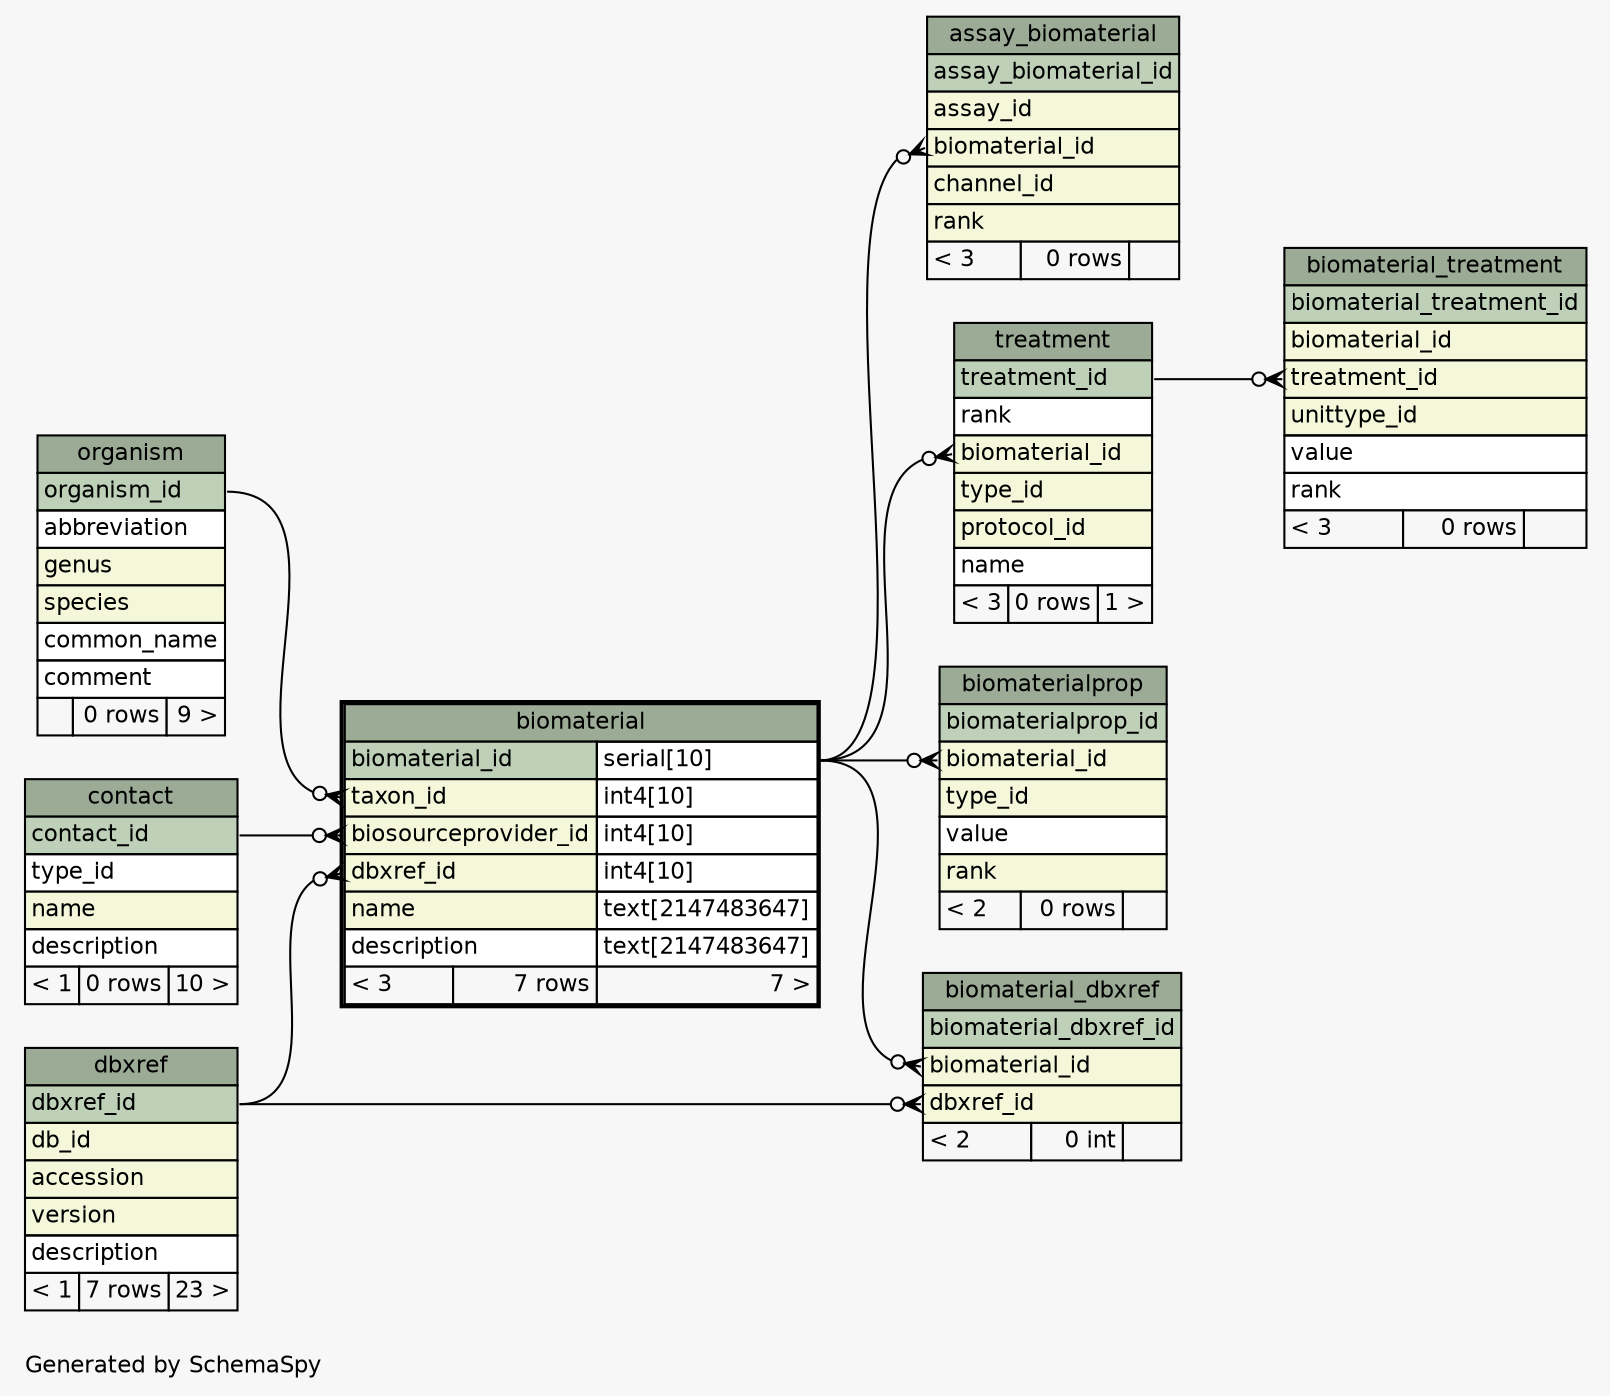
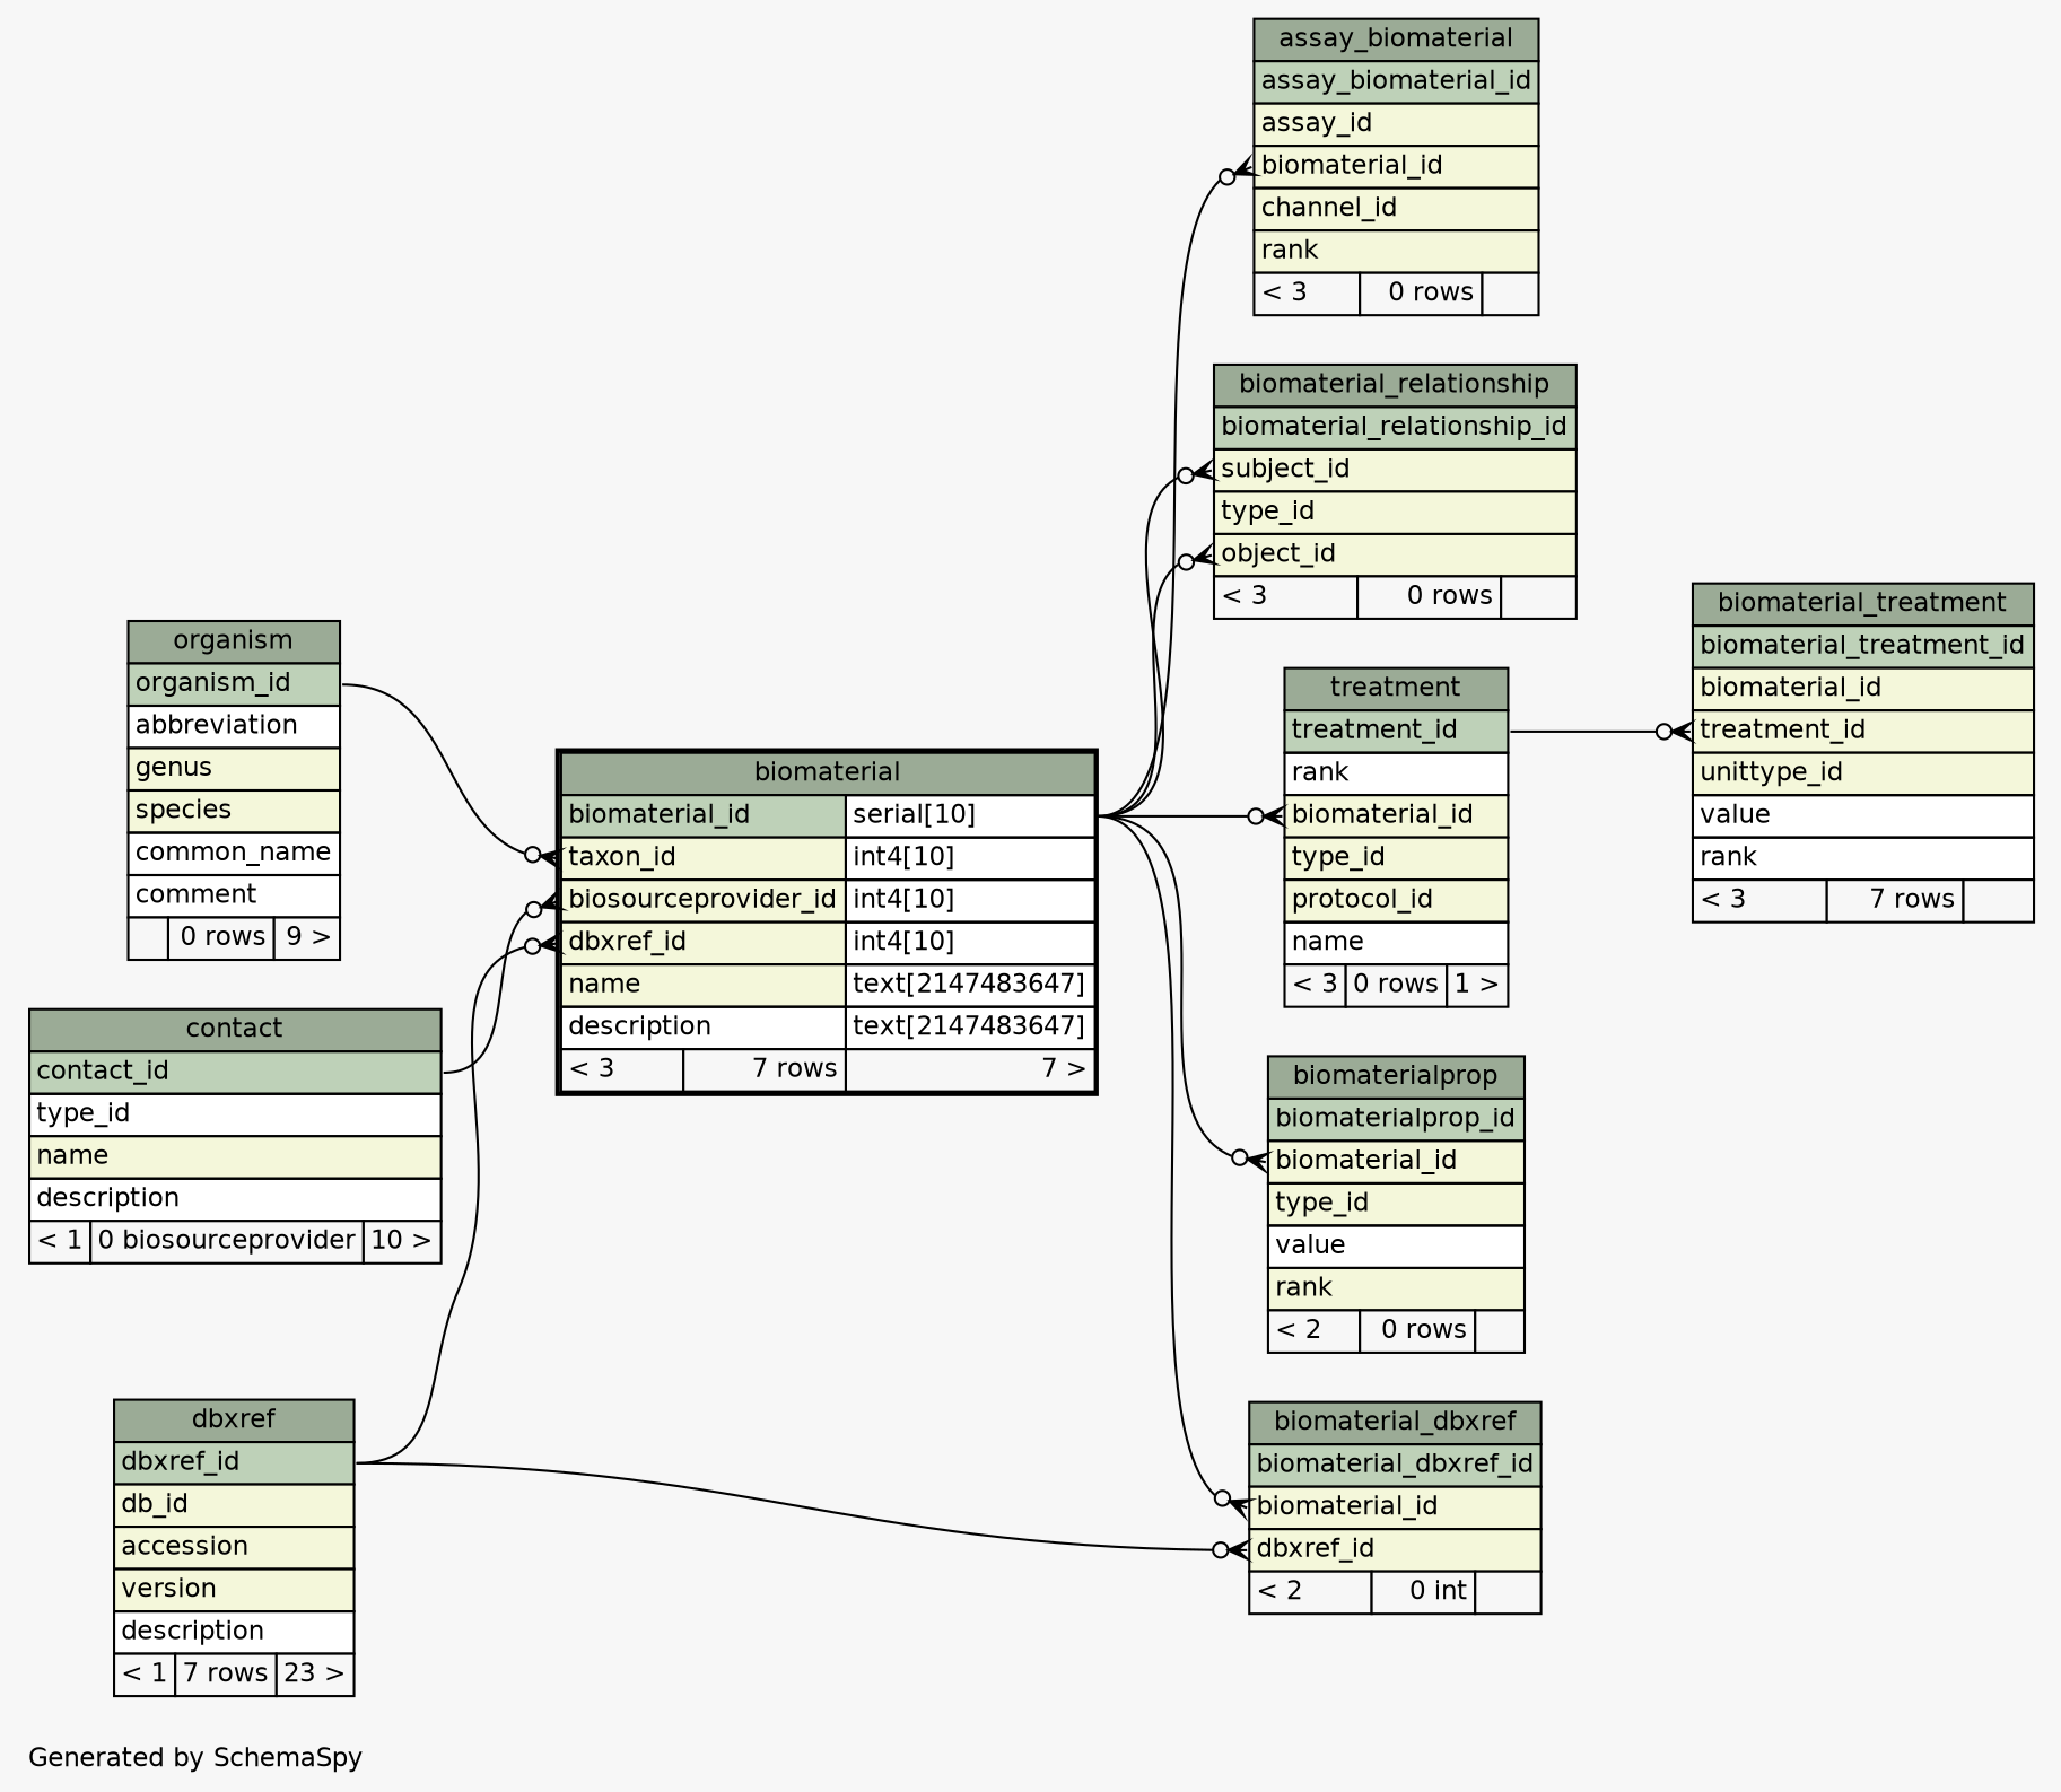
  digraph {
    bgcolor="#f7f7f7"
    fontname=Helvetica
    fontsize=11
    label="\nGenerated by SchemaSpy"
    labeljust=l
    nodesep=0.18
    rankdir=RL
    ranksep=0.46
    node [fontname=Helvetica fontsize=11 shape=plaintext]
    edge [arrowhead=none arrowsize=0.8 arrowtail=crowodot dir=back headport="biomaterial_id.type:e" tailport="biomaterial_id:w"]
    n1 [label=<     <TABLE BORDER="0" CELLBORDER="1" CELLSPACING="0" BGCOLOR="#ffffff">       <TR><TD COLSPAN="3" BGCOLOR="#9bab96" ALIGN="CENTER">assay_biomaterial</TD></TR>       <TR><TD PORT="assay_biomaterial_id" COLSPAN="3" BGCOLOR="#bed1b8" ALIGN="LEFT">assay_biomaterial_id</TD></TR>       <TR><TD PORT="assay_id" COLSPAN="3" BGCOLOR="#f4f7da" ALIGN="LEFT">assay_id</TD></TR>       <TR><TD PORT="biomaterial_id" COLSPAN="3" BGCOLOR="#f4f7da" ALIGN="LEFT">biomaterial_id</TD></TR>       <TR><TD PORT="channel_id" COLSPAN="3" BGCOLOR="#f4f7da" ALIGN="LEFT">channel_id</TD></TR>       <TR><TD PORT="rank" COLSPAN="3" BGCOLOR="#f4f7da" ALIGN="LEFT">rank</TD></TR>       <TR><TD ALIGN="LEFT" BGCOLOR="#f7f7f7">&lt; 3</TD><TD ALIGN="RIGHT" BGCOLOR="#f7f7f7">0 rows</TD><TD ALIGN="RIGHT" BGCOLOR="#f7f7f7">  </TD></TR>     </TABLE>>]
    n2 [label=<     <TABLE BORDER="2" CELLBORDER="1" CELLSPACING="0" BGCOLOR="#ffffff">       <TR><TD COLSPAN="3" BGCOLOR="#9bab96" ALIGN="CENTER">biomaterial</TD></TR>       <TR><TD PORT="biomaterial_id" COLSPAN="2" BGCOLOR="#bed1b8" ALIGN="LEFT">biomaterial_id</TD><TD PORT="biomaterial_id.type" ALIGN="LEFT">serial[10]</TD></TR>       <TR><TD PORT="taxon_id" COLSPAN="2" BGCOLOR="#f4f7da" ALIGN="LEFT">taxon_id</TD><TD PORT="taxon_id.type" ALIGN="LEFT">int4[10]</TD></TR>       <TR><TD PORT="biosourceprovider_id" COLSPAN="2" BGCOLOR="#f4f7da" ALIGN="LEFT">biosourceprovider_id</TD><TD PORT="biosourceprovider_id.type" ALIGN="LEFT">int4[10]</TD></TR>       <TR><TD PORT="dbxref_id" COLSPAN="2" BGCOLOR="#f4f7da" ALIGN="LEFT">dbxref_id</TD><TD PORT="dbxref_id.type" ALIGN="LEFT">int4[10]</TD></TR>       <TR><TD PORT="name" COLSPAN="2" BGCOLOR="#f4f7da" ALIGN="LEFT">name</TD><TD PORT="name.type" ALIGN="LEFT">text[2147483647]</TD></TR>       <TR><TD PORT="description" COLSPAN="2" ALIGN="LEFT">description</TD><TD PORT="description.type" ALIGN="LEFT">text[2147483647]</TD></TR>       <TR><TD ALIGN="LEFT" BGCOLOR="#f7f7f7">&lt; 3</TD><TD ALIGN="RIGHT" BGCOLOR="#f7f7f7">7 rows</TD><TD ALIGN="RIGHT" BGCOLOR="#f7f7f7">7 &gt;</TD></TR>     </TABLE>>]
-   n3 [label=<     <TABLE BORDER="0" CELLBORDER="1" CELLSPACING="0" BGCOLOR="#ffffff">       <TR><TD COLSPAN="3" BGCOLOR="#9bab96" ALIGN="CENTER">contact</TD></TR>       <TR><TD PORT="contact_id" COLSPAN="3" BGCOLOR="#bed1b8" ALIGN="LEFT">contact_id</TD></TR>       <TR><TD PORT="type_id" COLSPAN="3" ALIGN="LEFT">type_id</TD></TR>       <TR><TD PORT="name" COLSPAN="3" BGCOLOR="#f4f7da" ALIGN="LEFT">name</TD></TR>       <TR><TD PORT="description" COLSPAN="3" ALIGN="LEFT">description</TD></TR>       <TR><TD ALIGN="LEFT" BGCOLOR="#f7f7f7">&lt; 1</TD><TD ALIGN="RIGHT" BGCOLOR="#f7f7f7">0 rows</TD><TD ALIGN="RIGHT" BGCOLOR="#f7f7f7">10 &gt;</TD></TR>     </TABLE>>]
+   n3 [label=<     <TABLE BORDER="0" CELLBORDER="1" CELLSPACING="0" BGCOLOR="#ffffff">       <TR><TD COLSPAN="3" BGCOLOR="#9bab96" ALIGN="CENTER">contact</TD></TR>       <TR><TD PORT="contact_id" COLSPAN="3" BGCOLOR="#bed1b8" ALIGN="LEFT">contact_id</TD></TR>       <TR><TD PORT="type_id" COLSPAN="3" ALIGN="LEFT">type_id</TD></TR>       <TR><TD PORT="name" COLSPAN="3" BGCOLOR="#f4f7da" ALIGN="LEFT">name</TD></TR>       <TR><TD PORT="description" COLSPAN="3" ALIGN="LEFT">description</TD></TR>       <TR><TD ALIGN="LEFT" BGCOLOR="#f7f7f7">&lt; 1</TD><TD ALIGN="RIGHT" BGCOLOR="#f7f7f7">0 biosourceprovider</TD><TD ALIGN="RIGHT" BGCOLOR="#f7f7f7">10 &gt;</TD></TR>     </TABLE>>]
    n4 [label=<     <TABLE BORDER="0" CELLBORDER="1" CELLSPACING="0" BGCOLOR="#ffffff">       <TR><TD COLSPAN="3" BGCOLOR="#9bab96" ALIGN="CENTER">dbxref</TD></TR>       <TR><TD PORT="dbxref_id" COLSPAN="3" BGCOLOR="#bed1b8" ALIGN="LEFT">dbxref_id</TD></TR>       <TR><TD PORT="db_id" COLSPAN="3" BGCOLOR="#f4f7da" ALIGN="LEFT">db_id</TD></TR>       <TR><TD PORT="accession" COLSPAN="3" BGCOLOR="#f4f7da" ALIGN="LEFT">accession</TD></TR>       <TR><TD PORT="version" COLSPAN="3" BGCOLOR="#f4f7da" ALIGN="LEFT">version</TD></TR>       <TR><TD PORT="description" COLSPAN="3" ALIGN="LEFT">description</TD></TR>       <TR><TD ALIGN="LEFT" BGCOLOR="#f7f7f7">&lt; 1</TD><TD ALIGN="RIGHT" BGCOLOR="#f7f7f7">7 rows</TD><TD ALIGN="RIGHT" BGCOLOR="#f7f7f7">23 &gt;</TD></TR>     </TABLE>>]
    n5 [label=<     <TABLE BORDER="0" CELLBORDER="1" CELLSPACING="0" BGCOLOR="#ffffff">       <TR><TD COLSPAN="3" BGCOLOR="#9bab96" ALIGN="CENTER">organism</TD></TR>       <TR><TD PORT="organism_id" COLSPAN="3" BGCOLOR="#bed1b8" ALIGN="LEFT">organism_id</TD></TR>       <TR><TD PORT="abbreviation" COLSPAN="3" ALIGN="LEFT">abbreviation</TD></TR>       <TR><TD PORT="genus" COLSPAN="3" BGCOLOR="#f4f7da" ALIGN="LEFT">genus</TD></TR>       <TR><TD PORT="species" COLSPAN="3" BGCOLOR="#f4f7da" ALIGN="LEFT">species</TD></TR>       <TR><TD PORT="common_name" COLSPAN="3" ALIGN="LEFT">common_name</TD></TR>       <TR><TD PORT="comment" COLSPAN="3" ALIGN="LEFT">comment</TD></TR>       <TR><TD ALIGN="LEFT" BGCOLOR="#f7f7f7">  </TD><TD ALIGN="RIGHT" BGCOLOR="#f7f7f7">0 rows</TD><TD ALIGN="RIGHT" BGCOLOR="#f7f7f7">9 &gt;</TD></TR>     </TABLE>>]
    n6 [label=<     <TABLE BORDER="0" CELLBORDER="1" CELLSPACING="0" BGCOLOR="#ffffff">       <TR><TD COLSPAN="3" BGCOLOR="#9bab96" ALIGN="CENTER">biomaterial_dbxref</TD></TR>       <TR><TD PORT="biomaterial_dbxref_id" COLSPAN="3" BGCOLOR="#bed1b8" ALIGN="LEFT">biomaterial_dbxref_id</TD></TR>       <TR><TD PORT="biomaterial_id" COLSPAN="3" BGCOLOR="#f4f7da" ALIGN="LEFT">biomaterial_id</TD></TR>       <TR><TD PORT="dbxref_id" COLSPAN="3" BGCOLOR="#f4f7da" ALIGN="LEFT">dbxref_id</TD></TR>       <TR><TD ALIGN="LEFT" BGCOLOR="#f7f7f7">&lt; 2</TD><TD ALIGN="RIGHT" BGCOLOR="#f7f7f7">0 int</TD><TD ALIGN="RIGHT" BGCOLOR="#f7f7f7">  </TD></TR>     </TABLE>>]
-   n8 [label=<     <TABLE BORDER="0" CELLBORDER="1" CELLSPACING="0" BGCOLOR="#ffffff">       <TR><TD COLSPAN="3" BGCOLOR="#9bab96" ALIGN="CENTER">biomaterial_treatment</TD></TR>       <TR><TD PORT="biomaterial_treatment_id" COLSPAN="3" BGCOLOR="#bed1b8" ALIGN="LEFT">biomaterial_treatment_id</TD></TR>       <TR><TD PORT="biomaterial_id" COLSPAN="3" BGCOLOR="#f4f7da" ALIGN="LEFT">biomaterial_id</TD></TR>       <TR><TD PORT="treatment_id" COLSPAN="3" BGCOLOR="#f4f7da" ALIGN="LEFT">treatment_id</TD></TR>       <TR><TD PORT="unittype_id" COLSPAN="3" BGCOLOR="#f4f7da" ALIGN="LEFT">unittype_id</TD></TR>       <TR><TD PORT="value" COLSPAN="3" ALIGN="LEFT">value</TD></TR>       <TR><TD PORT="rank" COLSPAN="3" ALIGN="LEFT">rank</TD></TR>       <TR><TD ALIGN="LEFT" BGCOLOR="#f7f7f7">&lt; 3</TD><TD ALIGN="RIGHT" BGCOLOR="#f7f7f7">0 rows</TD><TD ALIGN="RIGHT" BGCOLOR="#f7f7f7">  </TD></TR>     </TABLE>>]
+   n7 [label=<     <TABLE BORDER="0" CELLBORDER="1" CELLSPACING="0" BGCOLOR="#ffffff">       <TR><TD COLSPAN="3" BGCOLOR="#9bab96" ALIGN="CENTER">biomaterial_relationship</TD></TR>       <TR><TD PORT="biomaterial_relationship_id" COLSPAN="3" BGCOLOR="#bed1b8" ALIGN="LEFT">biomaterial_relationship_id</TD></TR>       <TR><TD PORT="subject_id" COLSPAN="3" BGCOLOR="#f4f7da" ALIGN="LEFT">subject_id</TD></TR>       <TR><TD PORT="type_id" COLSPAN="3" BGCOLOR="#f4f7da" ALIGN="LEFT">type_id</TD></TR>       <TR><TD PORT="object_id" COLSPAN="3" BGCOLOR="#f4f7da" ALIGN="LEFT">object_id</TD></TR>       <TR><TD ALIGN="LEFT" BGCOLOR="#f7f7f7">&lt; 3</TD><TD ALIGN="RIGHT" BGCOLOR="#f7f7f7">0 rows</TD><TD ALIGN="RIGHT" BGCOLOR="#f7f7f7">  </TD></TR>     </TABLE>>]
+   n8 [label=<     <TABLE BORDER="0" CELLBORDER="1" CELLSPACING="0" BGCOLOR="#ffffff">       <TR><TD COLSPAN="3" BGCOLOR="#9bab96" ALIGN="CENTER">biomaterial_treatment</TD></TR>       <TR><TD PORT="biomaterial_treatment_id" COLSPAN="3" BGCOLOR="#bed1b8" ALIGN="LEFT">biomaterial_treatment_id</TD></TR>       <TR><TD PORT="biomaterial_id" COLSPAN="3" BGCOLOR="#f4f7da" ALIGN="LEFT">biomaterial_id</TD></TR>       <TR><TD PORT="treatment_id" COLSPAN="3" BGCOLOR="#f4f7da" ALIGN="LEFT">treatment_id</TD></TR>       <TR><TD PORT="unittype_id" COLSPAN="3" BGCOLOR="#f4f7da" ALIGN="LEFT">unittype_id</TD></TR>       <TR><TD PORT="value" COLSPAN="3" ALIGN="LEFT">value</TD></TR>       <TR><TD PORT="rank" COLSPAN="3" ALIGN="LEFT">rank</TD></TR>       <TR><TD ALIGN="LEFT" BGCOLOR="#f7f7f7">&lt; 3</TD><TD ALIGN="RIGHT" BGCOLOR="#f7f7f7">7 rows</TD><TD ALIGN="RIGHT" BGCOLOR="#f7f7f7">  </TD></TR>     </TABLE>>]
    n9 [label=<     <TABLE BORDER="0" CELLBORDER="1" CELLSPACING="0" BGCOLOR="#ffffff">       <TR><TD COLSPAN="3" BGCOLOR="#9bab96" ALIGN="CENTER">treatment</TD></TR>       <TR><TD PORT="treatment_id" COLSPAN="3" BGCOLOR="#bed1b8" ALIGN="LEFT">treatment_id</TD></TR>       <TR><TD PORT="rank" COLSPAN="3" ALIGN="LEFT">rank</TD></TR>       <TR><TD PORT="biomaterial_id" COLSPAN="3" BGCOLOR="#f4f7da" ALIGN="LEFT">biomaterial_id</TD></TR>       <TR><TD PORT="type_id" COLSPAN="3" BGCOLOR="#f4f7da" ALIGN="LEFT">type_id</TD></TR>       <TR><TD PORT="protocol_id" COLSPAN="3" BGCOLOR="#f4f7da" ALIGN="LEFT">protocol_id</TD></TR>       <TR><TD PORT="name" COLSPAN="3" ALIGN="LEFT">name</TD></TR>       <TR><TD ALIGN="LEFT" BGCOLOR="#f7f7f7">&lt; 3</TD><TD ALIGN="RIGHT" BGCOLOR="#f7f7f7">0 rows</TD><TD ALIGN="RIGHT" BGCOLOR="#f7f7f7">1 &gt;</TD></TR>     </TABLE>>]
    n10 [label=<     <TABLE BORDER="0" CELLBORDER="1" CELLSPACING="0" BGCOLOR="#ffffff">       <TR><TD COLSPAN="3" BGCOLOR="#9bab96" ALIGN="CENTER">biomaterialprop</TD></TR>       <TR><TD PORT="biomaterialprop_id" COLSPAN="3" BGCOLOR="#bed1b8" ALIGN="LEFT">biomaterialprop_id</TD></TR>       <TR><TD PORT="biomaterial_id" COLSPAN="3" BGCOLOR="#f4f7da" ALIGN="LEFT">biomaterial_id</TD></TR>       <TR><TD PORT="type_id" COLSPAN="3" BGCOLOR="#f4f7da" ALIGN="LEFT">type_id</TD></TR>       <TR><TD PORT="value" COLSPAN="3" ALIGN="LEFT">value</TD></TR>       <TR><TD PORT="rank" COLSPAN="3" BGCOLOR="#f4f7da" ALIGN="LEFT">rank</TD></TR>       <TR><TD ALIGN="LEFT" BGCOLOR="#f7f7f7">&lt; 2</TD><TD ALIGN="RIGHT" BGCOLOR="#f7f7f7">0 rows</TD><TD ALIGN="RIGHT" BGCOLOR="#f7f7f7">  </TD></TR>     </TABLE>>]
    n1 -> n2
    n2 -> n3 [headport="contact_id:e" tailport="biosourceprovider_id:w"]
    n2 -> n4 [headport="dbxref_id:e" tailport="dbxref_id:w"]
    n2 -> n5 [headport="organism_id:e" tailport="taxon_id:w"]
    n6 -> n2
    n6 -> n4 [headport="dbxref_id:e" tailport="dbxref_id:w"]
+   n7 -> n2 [tailport="object_id:w"]
+   n7 -> n2 [tailport="subject_id:w"]
    n8 -> n9 [headport="treatment_id:e" tailport="treatment_id:w"]
    n9 -> n2
    n10 -> n2
  }
